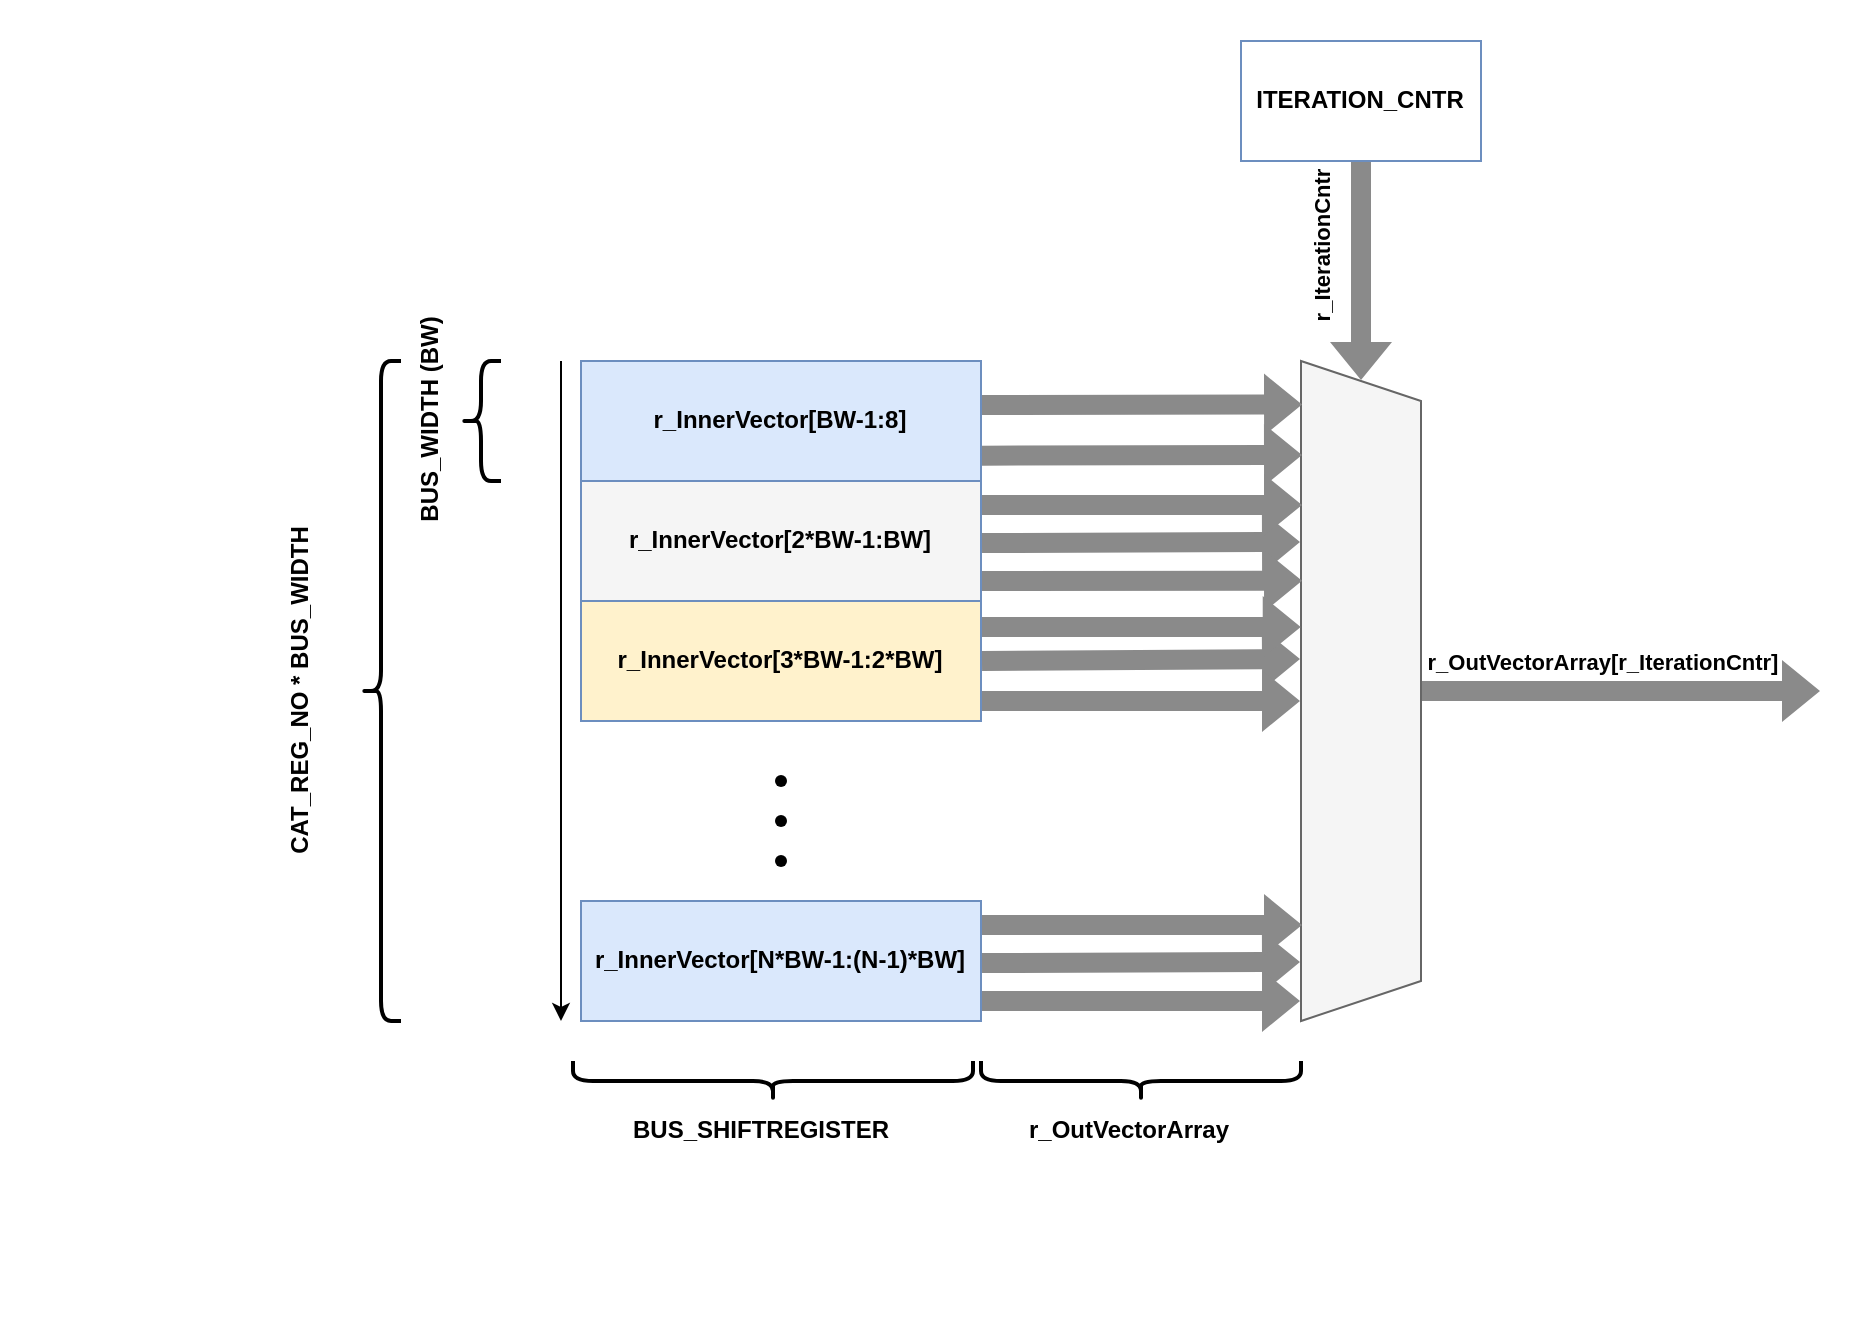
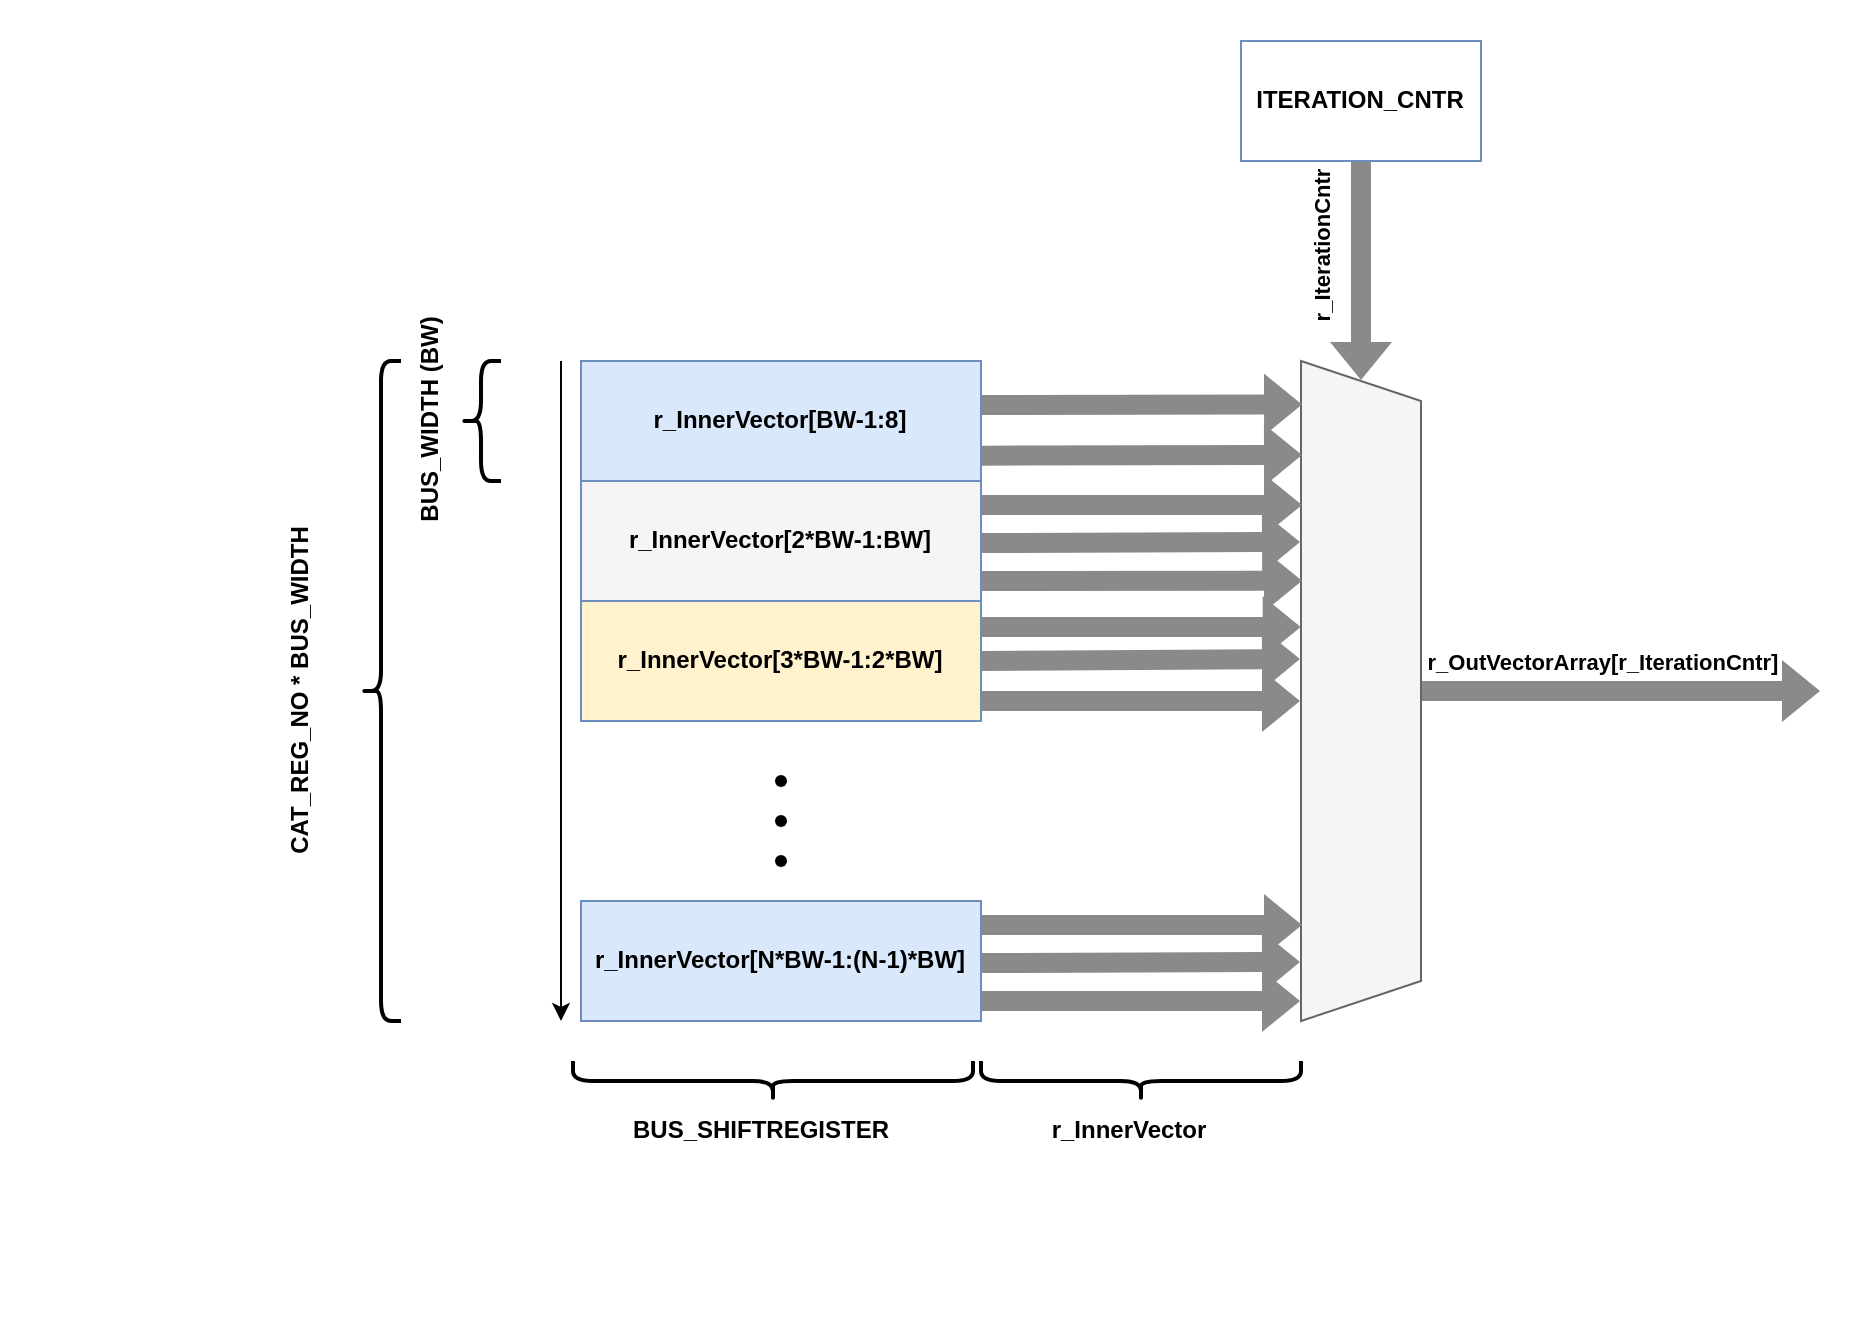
  <mxCell id="0" />
  <mxCell id="1" parent="0" />
  <mxCell id="2" value="inner_vector[BW-1:0]" style="rounded=0;whiteSpace=wrap;html=1;" vertex="1" parent="1"><mxGeometry x="290" y="180" width="120" height="60" as="geometry" /></mxCell>
  <mxCell id="3" value="" style="rounded=0;whiteSpace=wrap;html=1;" vertex="1" parent="1"><mxGeometry x="290" y="240" width="120" height="60" as="geometry" /></mxCell>
  <mxCell id="4" value="" style="rounded=0;whiteSpace=wrap;html=1;" vertex="1" parent="1"><mxGeometry x="290" y="300" width="120" height="60" as="geometry" /></mxCell>
  <mxCell id="5" value="" style="shape=waypoint;sketch=0;fillStyle=solid;size=6;pointerEvents=1;points=[];fillColor=none;resizable=0;rotatable=0;perimeter=centerPerimeter;snapToPoint=1;" vertex="1" parent="1"><mxGeometry x="380" y="380" width="20" height="20" as="geometry" /></mxCell>
  <mxCell id="6" value="" style="shape=waypoint;sketch=0;fillStyle=solid;size=6;pointerEvents=1;points=[];fillColor=none;resizable=0;rotatable=0;perimeter=centerPerimeter;snapToPoint=1;" vertex="1" parent="1"><mxGeometry x="380" y="400" width="20" height="20" as="geometry" /></mxCell>
  <mxCell id="7" value="" style="shape=waypoint;sketch=0;fillStyle=solid;size=6;pointerEvents=1;points=[];fillColor=none;resizable=0;rotatable=0;perimeter=centerPerimeter;snapToPoint=1;" vertex="1" parent="1"><mxGeometry x="380" y="420" width="20" height="20" as="geometry" /></mxCell>
  <mxCell id="8" value="r_InnerVector[N*BW-1:(N-1)*BW]" style="rounded=0;whiteSpace=wrap;html=1;fontStyle=1;fillColor=#dae8fc;strokeColor=#6c8ebf;" vertex="1" parent="1"><mxGeometry x="290" y="450" width="200" height="60" as="geometry" /></mxCell>
  <mxCell id="9" value="" style="shape=curlyBracket;whiteSpace=wrap;html=1;rounded=1;labelPosition=left;verticalLabelPosition=middle;align=right;verticalAlign=middle;strokeWidth=2;" vertex="1" parent="1"><mxGeometry x="180" y="180" width="20" height="330" as="geometry" /></mxCell>
  <mxCell id="10" value="CAT_REG_NO * BUS_WIDTH" style="text;html=1;strokeColor=none;fillColor=none;align=center;verticalAlign=middle;whiteSpace=wrap;rounded=0;fontStyle=1;rotation=-90;" vertex="1" parent="1"><mxGeometry x="20" y="330" width="260" height="30" as="geometry" /></mxCell>
  <mxCell id="11" value="" style="shape=curlyBracket;whiteSpace=wrap;html=1;rounded=1;labelPosition=left;verticalLabelPosition=middle;align=right;verticalAlign=middle;strokeWidth=2;" vertex="1" parent="1"><mxGeometry x="230" y="180" width="20" height="60" as="geometry" /></mxCell>
  <mxCell id="12" value="BUS_WIDTH (BW)" style="text;html=1;align=center;verticalAlign=middle;resizable=0;points=[];autosize=1;strokeColor=none;fillColor=none;fontStyle=1;rotation=-90;" vertex="1" parent="1"><mxGeometry x="150" y="195" width="130" height="30" as="geometry" /></mxCell>
  <mxCell id="13" value="r_InnerVector[BW-1:8]" style="rounded=0;whiteSpace=wrap;html=1;fontStyle=1;fillColor=#dae8fc;strokeColor=#6c8ebf;" vertex="1" parent="1"><mxGeometry x="290" y="180" width="200" height="60" as="geometry" /></mxCell>
  <mxCell id="14" value="r_InnerVector[2*BW-1:BW]" style="rounded=0;whiteSpace=wrap;html=1;fontStyle=1;fillColor=#f5f5f5;strokeColor=#6c8ebf;" vertex="1" parent="1"><mxGeometry x="290" y="240" width="200" height="60" as="geometry" /></mxCell>
  <mxCell id="15" value="r_InnerVector[3*BW-1:2*BW]" style="rounded=0;whiteSpace=wrap;html=1;fontStyle=1;fillColor=#fff2cc;strokeColor=#6c8ebf;" vertex="1" parent="1"><mxGeometry x="290" y="300" width="200" height="60" as="geometry" /></mxCell>
  <mxCell id="16" value="" style="endArrow=classic;html=1;rounded=0;" edge="1" parent="1"><mxGeometry width="50" height="50" relative="1" as="geometry"><mxPoint x="280" y="180" as="sourcePoint" /><mxPoint x="280" y="510" as="targetPoint" /></mxGeometry></mxCell>
  <mxCell id="17" value="" style="shape=trapezoid;perimeter=trapezoidPerimeter;whiteSpace=wrap;html=1;fixedSize=1;rotation=90;fillColor=#f5f5f5;fontColor=#333333;strokeColor=#666666;" vertex="1" parent="1"><mxGeometry x="515" y="315" width="330" height="60" as="geometry" /></mxCell>
  <mxCell id="18" value="" style="shape=flexArrow;endArrow=classic;html=1;rounded=0;strokeColor=none;fillColor=#8A8A8A;entryX=0.066;entryY=0.983;entryDx=0;entryDy=0;entryPerimeter=0;" edge="1" parent="1" target="17"><mxGeometry width="50" height="50" relative="1" as="geometry"><mxPoint x="490" y="202" as="sourcePoint" /><mxPoint x="530" y="570" as="targetPoint" /><Array as="points" /></mxGeometry></mxCell>
  <mxCell id="19" value="" style="shape=flexArrow;endArrow=classic;html=1;rounded=0;strokeColor=none;fillColor=#8A8A8A;entryX=0.094;entryY=1;entryDx=0;entryDy=0;entryPerimeter=0;" edge="1" parent="1"><mxGeometry width="50" height="50" relative="1" as="geometry"><mxPoint x="490" y="271" as="sourcePoint" /><mxPoint x="650" y="270.5" as="targetPoint" /></mxGeometry></mxCell>
  <mxCell id="20" value="" style="shape=flexArrow;endArrow=classic;html=1;rounded=0;strokeColor=none;fillColor=#8A8A8A;" edge="1" parent="1"><mxGeometry width="50" height="50" relative="1" as="geometry"><mxPoint x="490" y="330" as="sourcePoint" /><mxPoint x="650" y="329" as="targetPoint" /></mxGeometry></mxCell>
  <mxCell id="21" value="" style="shape=flexArrow;endArrow=classic;html=1;rounded=0;strokeColor=none;fillColor=#8A8A8A;entryX=0.094;entryY=1;entryDx=0;entryDy=0;entryPerimeter=0;" edge="1" parent="1"><mxGeometry width="50" height="50" relative="1" as="geometry"><mxPoint x="490" y="481" as="sourcePoint" /><mxPoint x="650" y="480.5" as="targetPoint" /></mxGeometry></mxCell>
  <mxCell id="22" value="" style="shape=flexArrow;endArrow=classic;html=1;rounded=0;strokeColor=none;fillColor=#8A8A8A;entryX=0.066;entryY=0.983;entryDx=0;entryDy=0;entryPerimeter=0;exitX=1;exitY=0.789;exitDx=0;exitDy=0;exitPerimeter=0;" edge="1" parent="1" source="13"><mxGeometry width="50" height="50" relative="1" as="geometry"><mxPoint x="490" y="225" as="sourcePoint" /><mxPoint x="651" y="227" as="targetPoint" /><Array as="points" /></mxGeometry></mxCell>
  <mxCell id="23" value="" style="shape=flexArrow;endArrow=classic;html=1;rounded=0;strokeColor=none;fillColor=#8A8A8A;entryX=0.066;entryY=0.983;entryDx=0;entryDy=0;entryPerimeter=0;" edge="1" parent="1"><mxGeometry width="50" height="50" relative="1" as="geometry"><mxPoint x="490" y="252" as="sourcePoint" /><mxPoint x="651" y="252" as="targetPoint" /><Array as="points" /></mxGeometry></mxCell>
  <mxCell id="24" value="" style="shape=flexArrow;endArrow=classic;html=1;rounded=0;strokeColor=none;fillColor=#8A8A8A;entryX=0.333;entryY=0.983;entryDx=0;entryDy=0;entryPerimeter=0;" edge="1" parent="1" target="17"><mxGeometry width="50" height="50" relative="1" as="geometry"><mxPoint x="490" y="290" as="sourcePoint" /><mxPoint x="651" y="292" as="targetPoint" /><Array as="points" /></mxGeometry></mxCell>
  <mxCell id="25" value="" style="shape=flexArrow;endArrow=classic;html=1;rounded=0;strokeColor=none;fillColor=#8A8A8A;entryX=0.403;entryY=0.994;entryDx=0;entryDy=0;entryPerimeter=0;" edge="1" parent="1" target="17"><mxGeometry width="50" height="50" relative="1" as="geometry"><mxPoint x="490" y="313" as="sourcePoint" /><mxPoint x="651" y="315" as="targetPoint" /><Array as="points" /></mxGeometry></mxCell>
  <mxCell id="26" value="" style="shape=flexArrow;endArrow=classic;html=1;rounded=0;strokeColor=none;fillColor=#8A8A8A;" edge="1" parent="1"><mxGeometry width="50" height="50" relative="1" as="geometry"><mxPoint x="490" y="350" as="sourcePoint" /><mxPoint x="650" y="350" as="targetPoint" /><Array as="points" /></mxGeometry></mxCell>
  <mxCell id="27" value="" style="shape=flexArrow;endArrow=classic;html=1;rounded=0;strokeColor=none;fillColor=#8A8A8A;entryX=0.066;entryY=0.983;entryDx=0;entryDy=0;entryPerimeter=0;" edge="1" parent="1"><mxGeometry width="50" height="50" relative="1" as="geometry"><mxPoint x="490" y="462" as="sourcePoint" /><mxPoint x="651" y="462" as="targetPoint" /><Array as="points" /></mxGeometry></mxCell>
  <mxCell id="28" value="" style="shape=flexArrow;endArrow=classic;html=1;rounded=0;strokeColor=none;fillColor=#8A8A8A;" edge="1" parent="1"><mxGeometry width="50" height="50" relative="1" as="geometry"><mxPoint x="490" y="500" as="sourcePoint" /><mxPoint x="650" y="500" as="targetPoint" /><Array as="points" /></mxGeometry></mxCell>
  <mxCell id="29" value="" style="shape=flexArrow;endArrow=classic;html=1;rounded=0;strokeColor=none;fillColor=#8A8A8A;exitX=0.5;exitY=0;exitDx=0;exitDy=0;" edge="1" parent="1" source="17"><mxGeometry width="50" height="50" relative="1" as="geometry"><mxPoint x="720" y="359.31" as="sourcePoint" /><mxPoint x="910" y="345" as="targetPoint" /><Array as="points" /></mxGeometry></mxCell>
  <mxCell id="30" value="r_OutVectorArray[r_IterationCntr]" style="edgeLabel;html=1;align=center;verticalAlign=middle;resizable=0;points=[];fontStyle=1" vertex="1" connectable="0" parent="29"><mxGeometry x="-0.27" y="-1" relative="1" as="geometry"><mxPoint x="17" y="-16" as="offset" /></mxGeometry></mxCell>
  <mxCell id="31" value="&lt;b&gt;ITERATION_CNTR&lt;/b&gt;" style="rounded=0;whiteSpace=wrap;html=1;fillColor=#ffffff;strokeColor=#6c8ebf;" vertex="1" parent="1"><mxGeometry x="620" y="20" width="120" height="60" as="geometry" /></mxCell>
  <mxCell id="32" value="" style="shape=flexArrow;endArrow=classic;html=1;rounded=0;strokeColor=none;fillColor=#8A8A8A;exitX=0.5;exitY=1;exitDx=0;exitDy=0;entryX=0;entryY=0.5;entryDx=0;entryDy=0;" edge="1" parent="1" source="31" target="17"><mxGeometry width="50" height="50" relative="1" as="geometry"><mxPoint x="680" y="90" as="sourcePoint" /><mxPoint x="880" y="355" as="targetPoint" /><Array as="points" /></mxGeometry></mxCell>
  <mxCell id="33" value="r_IterationCntr" style="edgeLabel;html=1;align=center;verticalAlign=middle;resizable=0;points=[];rotation=-90;fontStyle=1" vertex="1" connectable="0" parent="32"><mxGeometry x="-0.209" y="-1" relative="1" as="geometry"><mxPoint x="-19" as="offset" /></mxGeometry></mxCell>
  <mxCell id="34" value="" style="shape=curlyBracket;whiteSpace=wrap;html=1;rounded=1;labelPosition=left;verticalLabelPosition=middle;align=right;verticalAlign=middle;rotation=-90;strokeWidth=2;" vertex="1" parent="1"><mxGeometry x="560" y="460" width="20" height="160" as="geometry" /></mxCell>
- <mxCell id="35" value="r_OutVectorArray" style="text;html=1;align=center;verticalAlign=middle;resizable=0;points=[];autosize=1;strokeColor=none;fillColor=none;fontStyle=1" vertex="1" parent="1"><mxGeometry x="504" y="550" width="120" height="30" as="geometry" /></mxCell>
+ <mxCell id="35" value="r_InnerVector" style="text;html=1;align=center;verticalAlign=middle;resizable=0;points=[];autosize=1;strokeColor=none;fillColor=none;fontStyle=1" vertex="1" parent="1"><mxGeometry x="504" y="550" width="120" height="30" as="geometry" /></mxCell>
  <mxCell id="36" value="" style="shape=curlyBracket;whiteSpace=wrap;html=1;rounded=1;labelPosition=left;verticalLabelPosition=middle;align=right;verticalAlign=middle;rotation=-90;strokeWidth=2;" vertex="1" parent="1"><mxGeometry x="376" y="440" width="20" height="200" as="geometry" /></mxCell>
  <mxCell id="37" value="BUS_SHIFTREGISTER" style="text;html=1;align=center;verticalAlign=middle;resizable=0;points=[];autosize=1;strokeColor=none;fillColor=none;fontStyle=1" vertex="1" parent="1"><mxGeometry x="300" y="550" width="160" height="30" as="geometry" /></mxCell>
